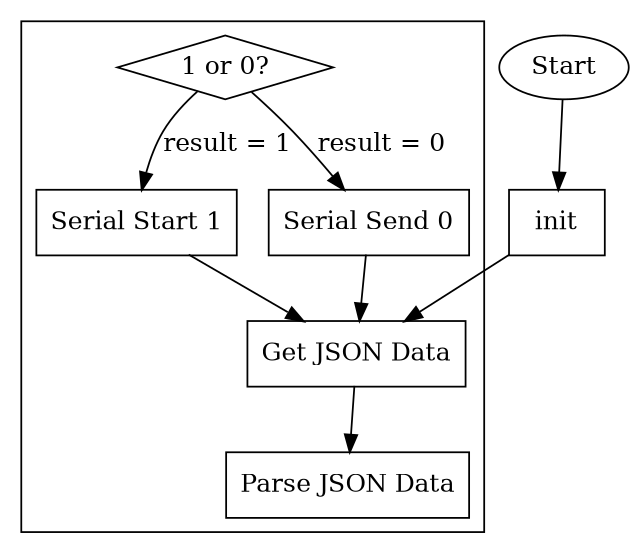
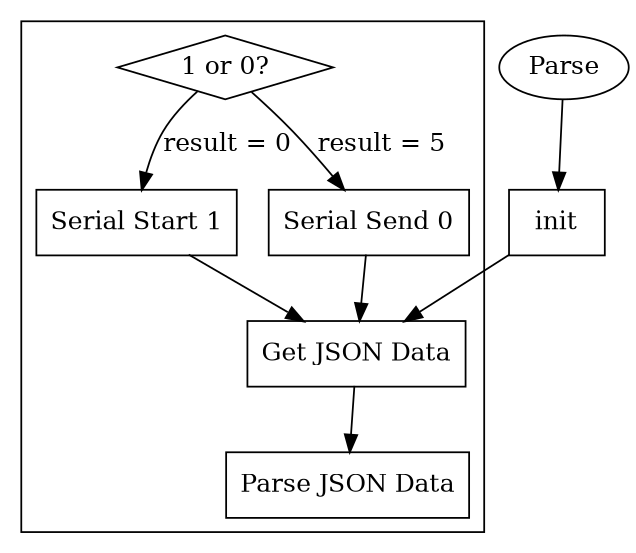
  digraph {
    fontname="DejaVu Serif"
    node [fontname="DejaVu Serif" shape=record]
    edge [fontname="DejaVu Serif"]
    n1 [label="Get JSON Data"]
    n2 [label="Parse JSON Data"]
    n3 [label="1 or 0?" shape=diamond]
    n4 [label="Serial Start 1"]
    "Serial Send 0"
-   Start [shape=ellipse]
+   Start [shape=ellipse label=Parse]
    init
    subgraph cluster_1 {
      n1
      n2
      n3
      n4
      "Serial Send 0"
    }
    n1 -> n2
-   n3 -> n4 [label="result = 1"]
-   n3 -> "Serial Send 0" [label="result = 0"]
+   n3 -> n4 [label="result = 0"]
+   n3 -> "Serial Send 0" [label="result = 5"]
    n4 -> n1
    "Serial Send 0" -> n1
    Start -> init
    init -> n1
  }
